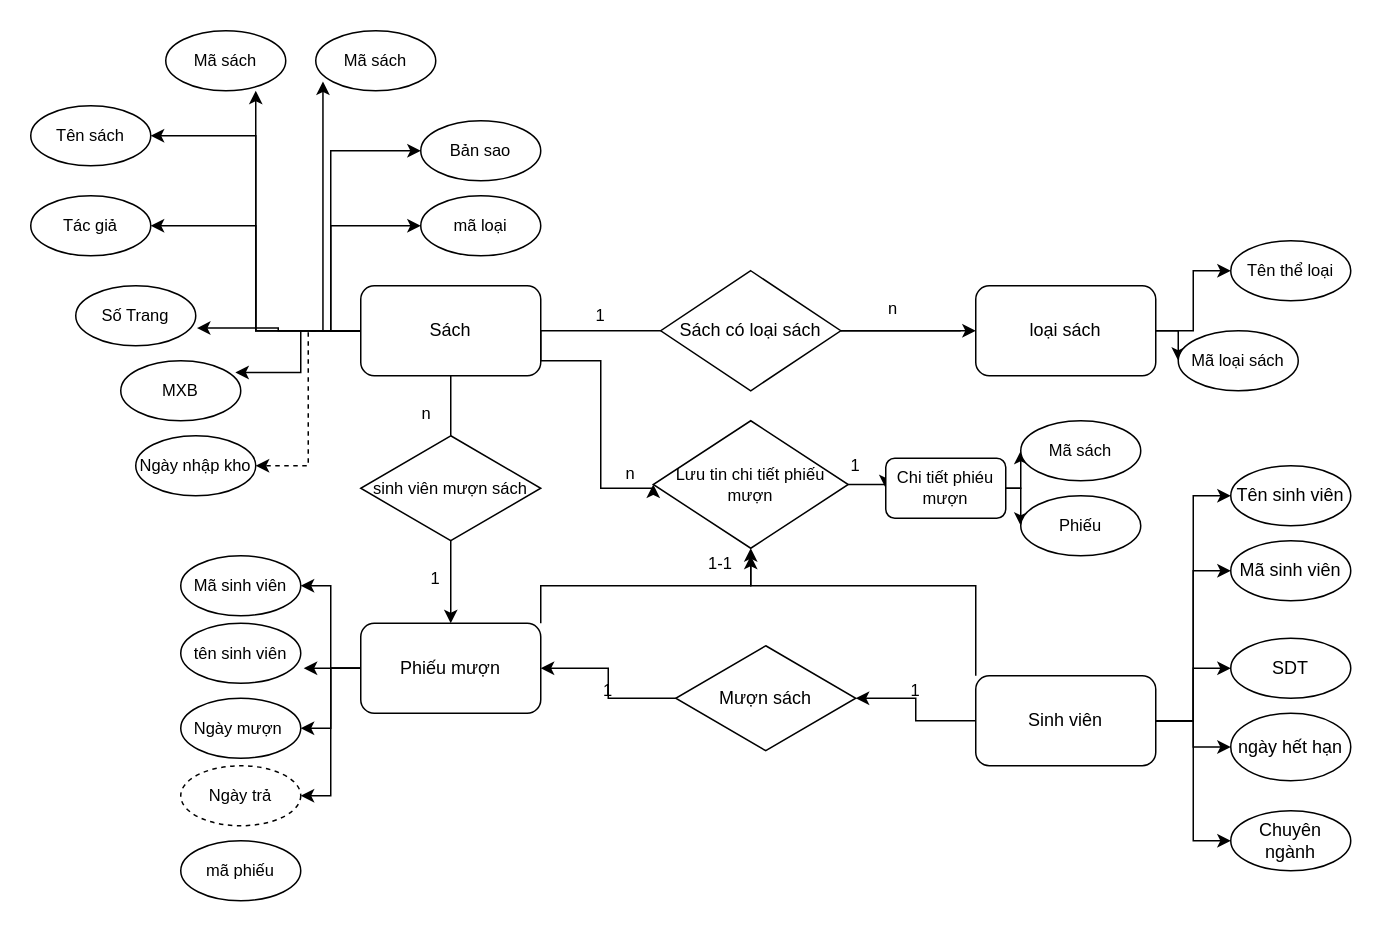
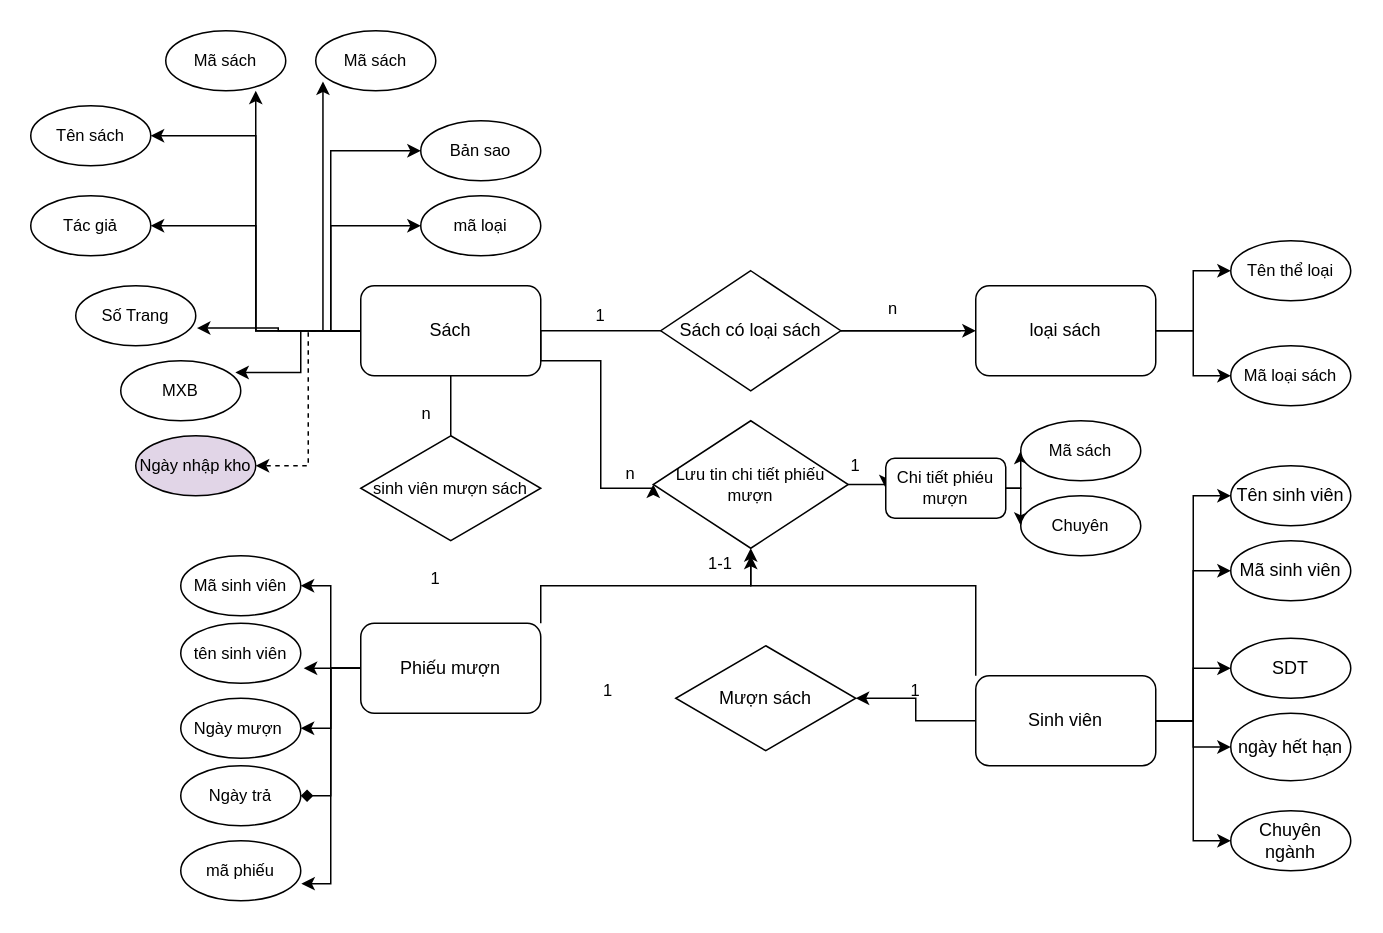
  <mxCell id="0" />
  <mxCell id="1" parent="0" />
  <mxCell id="2" style="edgeStyle=orthogonalEdgeStyle;rounded=0;orthogonalLoop=1;jettySize=auto;html=1;exitX=1;exitY=0.5;exitDx=0;exitDy=0;entryX=0;entryY=0.5;entryDx=0;entryDy=0;fontSize=11;" edge="1" parent="1" source="4" target="44"><mxGeometry relative="1" as="geometry" /></mxCell>
  <mxCell id="3" style="edgeStyle=orthogonalEdgeStyle;rounded=0;orthogonalLoop=1;jettySize=auto;html=1;exitX=1;exitY=0.5;exitDx=0;exitDy=0;entryX=0;entryY=0.5;entryDx=0;entryDy=0;fontSize=11;" edge="1" parent="1" source="4" target="43"><mxGeometry relative="1" as="geometry" /></mxCell>
  <mxCell id="4" value="loại sách" style="rounded=1;whiteSpace=wrap;html=1;" vertex="1" parent="1"><mxGeometry x="650" y="190" width="120" height="60" as="geometry" /></mxCell>
- <mxCell id="5" style="edgeStyle=orthogonalEdgeStyle;rounded=0;orthogonalLoop=1;jettySize=auto;html=1;exitX=0.5;exitY=1;exitDx=0;exitDy=0;entryX=0.5;entryY=0;entryDx=0;entryDy=0;startArrow=none;" edge="1" parent="1" source="37" target="23"><mxGeometry relative="1" as="geometry"><mxPoint x="300" y="370" as="targetPoint" /></mxGeometry></mxCell>
  <mxCell id="6" style="edgeStyle=orthogonalEdgeStyle;rounded=0;orthogonalLoop=1;jettySize=auto;html=1;exitX=0;exitY=0.5;exitDx=0;exitDy=0;entryX=1.01;entryY=0.705;entryDx=0;entryDy=0;entryPerimeter=0;fontSize=11;" edge="1" parent="1" source="16" target="48"><mxGeometry relative="1" as="geometry" /></mxCell>
  <mxCell id="7" style="edgeStyle=orthogonalEdgeStyle;rounded=0;orthogonalLoop=1;jettySize=auto;html=1;exitX=0;exitY=0.5;exitDx=0;exitDy=0;entryX=0.955;entryY=0.195;entryDx=0;entryDy=0;entryPerimeter=0;fontSize=11;" edge="1" parent="1" source="16" target="49"><mxGeometry relative="1" as="geometry" /></mxCell>
  <mxCell id="8" style="edgeStyle=orthogonalEdgeStyle;rounded=0;orthogonalLoop=1;jettySize=auto;html=1;exitX=0;exitY=0.5;exitDx=0;exitDy=0;entryX=1;entryY=0.5;entryDx=0;entryDy=0;fontSize=11;dashed=1;" edge="1" parent="1" source="16" target="51"><mxGeometry relative="1" as="geometry" /></mxCell>
  <mxCell id="9" style="edgeStyle=orthogonalEdgeStyle;rounded=0;orthogonalLoop=1;jettySize=auto;html=1;exitX=0;exitY=0.5;exitDx=0;exitDy=0;entryX=1;entryY=0.5;entryDx=0;entryDy=0;fontSize=11;" edge="1" parent="1" source="16" target="47"><mxGeometry relative="1" as="geometry" /></mxCell>
  <mxCell id="10" style="edgeStyle=orthogonalEdgeStyle;rounded=0;orthogonalLoop=1;jettySize=auto;html=1;exitX=0;exitY=0.5;exitDx=0;exitDy=0;entryX=1;entryY=0.5;entryDx=0;entryDy=0;fontSize=11;" edge="1" parent="1" source="16" target="46"><mxGeometry relative="1" as="geometry" /></mxCell>
  <mxCell id="11" style="edgeStyle=orthogonalEdgeStyle;rounded=0;orthogonalLoop=1;jettySize=auto;html=1;exitX=0;exitY=0.5;exitDx=0;exitDy=0;entryX=0.75;entryY=1;entryDx=0;entryDy=0;entryPerimeter=0;fontSize=11;" edge="1" parent="1" source="16" target="52"><mxGeometry relative="1" as="geometry" /></mxCell>
  <mxCell id="12" style="edgeStyle=orthogonalEdgeStyle;rounded=0;orthogonalLoop=1;jettySize=auto;html=1;exitX=0;exitY=0.5;exitDx=0;exitDy=0;entryX=0.06;entryY=0.845;entryDx=0;entryDy=0;entryPerimeter=0;fontSize=11;" edge="1" parent="1" source="16" target="45"><mxGeometry relative="1" as="geometry" /></mxCell>
  <mxCell id="13" style="edgeStyle=orthogonalEdgeStyle;rounded=0;orthogonalLoop=1;jettySize=auto;html=1;exitX=0;exitY=0.5;exitDx=0;exitDy=0;entryX=0;entryY=0.5;entryDx=0;entryDy=0;fontSize=11;" edge="1" parent="1" source="16" target="50"><mxGeometry relative="1" as="geometry" /></mxCell>
  <mxCell id="14" style="edgeStyle=orthogonalEdgeStyle;rounded=0;orthogonalLoop=1;jettySize=auto;html=1;exitX=0;exitY=0.5;exitDx=0;exitDy=0;entryX=0;entryY=0.5;entryDx=0;entryDy=0;fontSize=11;" edge="1" parent="1" source="16" target="53"><mxGeometry relative="1" as="geometry"><Array as="points"><mxPoint x="220" y="220" /><mxPoint x="220" y="150" /></Array></mxGeometry></mxCell>
  <mxCell id="15" style="edgeStyle=orthogonalEdgeStyle;rounded=0;orthogonalLoop=1;jettySize=auto;html=1;exitX=1;exitY=0.5;exitDx=0;exitDy=0;fontSize=11;entryX=0;entryY=0.5;entryDx=0;entryDy=0;" edge="1" parent="1" source="16" target="63"><mxGeometry relative="1" as="geometry"><mxPoint x="400" y="340" as="targetPoint" /><Array as="points"><mxPoint x="360" y="240" /><mxPoint x="400" y="240" /><mxPoint x="400" y="325" /></Array></mxGeometry></mxCell>
  <mxCell id="16" value="Sách" style="rounded=1;whiteSpace=wrap;html=1;" vertex="1" parent="1"><mxGeometry x="240" y="190" width="120" height="60" as="geometry" /></mxCell>
  <mxCell id="17" style="edgeStyle=orthogonalEdgeStyle;rounded=0;orthogonalLoop=1;jettySize=auto;html=1;exitX=0;exitY=0.5;exitDx=0;exitDy=0;entryX=1.025;entryY=0.76;entryDx=0;entryDy=0;entryPerimeter=0;fontSize=11;" edge="1" parent="1" source="23" target="58"><mxGeometry relative="1" as="geometry" /></mxCell>
  <mxCell id="18" style="edgeStyle=orthogonalEdgeStyle;rounded=0;orthogonalLoop=1;jettySize=auto;html=1;exitX=0;exitY=0.5;exitDx=0;exitDy=0;entryX=1;entryY=0.5;entryDx=0;entryDy=0;fontSize=11;" edge="1" parent="1" source="23" target="57"><mxGeometry relative="1" as="geometry" /></mxCell>
  <mxCell id="19" style="edgeStyle=orthogonalEdgeStyle;rounded=0;orthogonalLoop=1;jettySize=auto;html=1;exitX=0;exitY=0.5;exitDx=0;exitDy=0;entryX=1;entryY=0.5;entryDx=0;entryDy=0;fontSize=11;" edge="1" parent="1" source="23" target="59"><mxGeometry relative="1" as="geometry" /></mxCell>
- <mxCell id="20" style="edgeStyle=orthogonalEdgeStyle;rounded=0;orthogonalLoop=1;jettySize=auto;html=1;exitX=0;exitY=0.5;exitDx=0;exitDy=0;entryX=1;entryY=0.5;entryDx=0;entryDy=0;fontSize=11;" edge="1" parent="1" source="23" target="60"><mxGeometry relative="1" as="geometry" /></mxCell>
+ <mxCell id="20" style="edgeStyle=orthogonalEdgeStyle;rounded=0;orthogonalLoop=1;jettySize=auto;html=1;exitX=0;exitY=0.5;exitDx=0;exitDy=0;entryX=1;entryY=0.5;entryDx=0;entryDy=0;fontSize=11;endArrow=diamond;" edge="1" parent="1" source="23" target="60"><mxGeometry relative="1" as="geometry" /></mxCell>
+ <mxCell id="21" style="edgeStyle=orthogonalEdgeStyle;rounded=0;orthogonalLoop=1;jettySize=auto;html=1;exitX=0;exitY=0.5;exitDx=0;exitDy=0;entryX=1.005;entryY=0.715;entryDx=0;entryDy=0;entryPerimeter=0;fontSize=11;" edge="1" parent="1" source="23" target="61"><mxGeometry relative="1" as="geometry" /></mxCell>
  <mxCell id="22" style="edgeStyle=orthogonalEdgeStyle;rounded=0;orthogonalLoop=1;jettySize=auto;html=1;exitX=1;exitY=0;exitDx=0;exitDy=0;fontSize=11;" edge="1" parent="1" source="23"><mxGeometry relative="1" as="geometry"><mxPoint x="500" y="370" as="targetPoint" /><Array as="points"><mxPoint x="360" y="390" /><mxPoint x="500" y="390" /></Array></mxGeometry></mxCell>
  <mxCell id="23" value="Phiếu mượn" style="rounded=1;whiteSpace=wrap;html=1;" vertex="1" parent="1"><mxGeometry x="240" y="415" width="120" height="60" as="geometry" /></mxCell>
  <mxCell id="24" style="edgeStyle=orthogonalEdgeStyle;rounded=0;orthogonalLoop=1;jettySize=auto;html=1;exitX=0;exitY=0.5;exitDx=0;exitDy=0;entryX=1;entryY=0.5;entryDx=0;entryDy=0;" edge="1" parent="1" source="31" target="39"><mxGeometry relative="1" as="geometry" /></mxCell>
  <mxCell id="25" style="edgeStyle=orthogonalEdgeStyle;rounded=0;orthogonalLoop=1;jettySize=auto;html=1;exitX=1;exitY=0.5;exitDx=0;exitDy=0;entryX=0;entryY=0.5;entryDx=0;entryDy=0;" edge="1" parent="1" source="31" target="32"><mxGeometry relative="1" as="geometry" /></mxCell>
  <mxCell id="26" style="edgeStyle=orthogonalEdgeStyle;rounded=0;orthogonalLoop=1;jettySize=auto;html=1;exitX=1;exitY=0.5;exitDx=0;exitDy=0;entryX=0;entryY=0.5;entryDx=0;entryDy=0;" edge="1" parent="1" source="31" target="34"><mxGeometry relative="1" as="geometry" /></mxCell>
  <mxCell id="27" style="edgeStyle=orthogonalEdgeStyle;rounded=0;orthogonalLoop=1;jettySize=auto;html=1;exitX=1;exitY=0.5;exitDx=0;exitDy=0;entryX=0;entryY=0.5;entryDx=0;entryDy=0;" edge="1" parent="1" source="31" target="40"><mxGeometry relative="1" as="geometry" /></mxCell>
  <mxCell id="28" style="edgeStyle=orthogonalEdgeStyle;rounded=0;orthogonalLoop=1;jettySize=auto;html=1;exitX=1;exitY=0.5;exitDx=0;exitDy=0;entryX=0;entryY=0.5;entryDx=0;entryDy=0;" edge="1" parent="1" source="31" target="33"><mxGeometry relative="1" as="geometry" /></mxCell>
  <mxCell id="29" style="edgeStyle=orthogonalEdgeStyle;rounded=0;orthogonalLoop=1;jettySize=auto;html=1;exitX=1;exitY=0.5;exitDx=0;exitDy=0;entryX=0;entryY=0.5;entryDx=0;entryDy=0;" edge="1" parent="1" source="31" target="41"><mxGeometry relative="1" as="geometry" /></mxCell>
  <mxCell id="30" style="edgeStyle=orthogonalEdgeStyle;rounded=0;orthogonalLoop=1;jettySize=auto;html=1;exitX=0;exitY=0;exitDx=0;exitDy=0;entryX=0.5;entryY=1;entryDx=0;entryDy=0;fontSize=11;" edge="1" parent="1" source="31" target="63"><mxGeometry relative="1" as="geometry"><Array as="points"><mxPoint x="650" y="390" /><mxPoint x="500" y="390" /></Array></mxGeometry></mxCell>
  <mxCell id="31" value="Sinh viên" style="rounded=1;whiteSpace=wrap;html=1;" vertex="1" parent="1"><mxGeometry x="650" y="450" width="120" height="60" as="geometry" /></mxCell>
  <mxCell id="32" value="Mã sinh viên" style="ellipse;whiteSpace=wrap;html=1;" vertex="1" parent="1"><mxGeometry x="820" y="360" width="80" height="40" as="geometry" /></mxCell>
  <mxCell id="33" value="Tên sinh viên" style="ellipse;whiteSpace=wrap;html=1;" vertex="1" parent="1"><mxGeometry x="820" y="310" width="80" height="40" as="geometry" /></mxCell>
  <mxCell id="34" value="SDT" style="ellipse;whiteSpace=wrap;html=1;" vertex="1" parent="1"><mxGeometry x="820" y="425" width="80" height="40" as="geometry" /></mxCell>
  <mxCell id="35" style="edgeStyle=orthogonalEdgeStyle;rounded=0;orthogonalLoop=1;jettySize=auto;html=1;exitX=0.5;exitY=1;exitDx=0;exitDy=0;" edge="1" parent="1" source="16" target="16"><mxGeometry relative="1" as="geometry" /></mxCell>
  <mxCell id="36" value="" style="edgeStyle=orthogonalEdgeStyle;rounded=0;orthogonalLoop=1;jettySize=auto;html=1;exitX=0.5;exitY=1;exitDx=0;exitDy=0;entryX=0.5;entryY=0;entryDx=0;entryDy=0;endArrow=none;" edge="1" parent="1" source="16" target="37"><mxGeometry relative="1" as="geometry"><mxPoint x="300" y="290" as="sourcePoint" /><mxPoint x="300" y="415" as="targetPoint" /></mxGeometry></mxCell>
  <mxCell id="37" value="&lt;font style=&quot;font-size: 11px;&quot;&gt;sinh viên mượn sách&lt;/font&gt;" style="rhombus;whiteSpace=wrap;html=1;" vertex="1" parent="1"><mxGeometry x="240" y="290" width="120" height="70" as="geometry" /></mxCell>
- <mxCell id="38" style="edgeStyle=orthogonalEdgeStyle;rounded=0;orthogonalLoop=1;jettySize=auto;html=1;exitX=0;exitY=0.5;exitDx=0;exitDy=0;entryX=1;entryY=0.5;entryDx=0;entryDy=0;" edge="1" parent="1" source="39" target="23"><mxGeometry relative="1" as="geometry" /></mxCell>
  <mxCell id="39" value="Mượn sách" style="rhombus;whiteSpace=wrap;html=1;" vertex="1" parent="1"><mxGeometry x="450" y="430" width="120" height="70" as="geometry" /></mxCell>
  <mxCell id="40" value="ngày hết hạn" style="ellipse;whiteSpace=wrap;html=1;" vertex="1" parent="1"><mxGeometry x="820" y="475" width="80" height="45" as="geometry" /></mxCell>
  <mxCell id="41" value="Chuyên ngành" style="ellipse;whiteSpace=wrap;html=1;" vertex="1" parent="1"><mxGeometry x="820" y="540" width="80" height="40" as="geometry" /></mxCell>
  <mxCell id="42" style="edgeStyle=orthogonalEdgeStyle;rounded=0;orthogonalLoop=1;jettySize=auto;html=1;exitX=0.5;exitY=1;exitDx=0;exitDy=0;" edge="1" parent="1" source="32" target="32"><mxGeometry relative="1" as="geometry" /></mxCell>
- <mxCell id="43" value="Mã loại sách" style="ellipse;whiteSpace=wrap;html=1;fontSize=11;" vertex="1" parent="1"><mxGeometry x="785" y="220" width="80" height="40" as="geometry" /></mxCell>
+ <mxCell id="43" value="Mã loại sách" style="ellipse;whiteSpace=wrap;html=1;fontSize=11;" vertex="1" parent="1"><mxGeometry x="820" y="230" width="80" height="40" as="geometry" /></mxCell>
  <mxCell id="44" value="Tên thể loại" style="ellipse;whiteSpace=wrap;html=1;fontSize=11;" vertex="1" parent="1"><mxGeometry x="820" y="160" width="80" height="40" as="geometry" /></mxCell>
  <mxCell id="45" value="Mã sách" style="ellipse;whiteSpace=wrap;html=1;fontSize=11;" vertex="1" parent="1"><mxGeometry x="210" y="20" width="80" height="40" as="geometry" /></mxCell>
  <mxCell id="46" value="Tên sách" style="ellipse;whiteSpace=wrap;html=1;fontSize=11;" vertex="1" parent="1"><mxGeometry x="20" y="70" width="80" height="40" as="geometry" /></mxCell>
  <mxCell id="47" value="Tác giả" style="ellipse;whiteSpace=wrap;html=1;fontSize=11;" vertex="1" parent="1"><mxGeometry x="20" y="130" width="80" height="40" as="geometry" /></mxCell>
  <mxCell id="48" value="Số Trang" style="ellipse;whiteSpace=wrap;html=1;fontSize=11;" vertex="1" parent="1"><mxGeometry x="50" y="190" width="80" height="40" as="geometry" /></mxCell>
  <mxCell id="49" value="MXB" style="ellipse;whiteSpace=wrap;html=1;fontSize=11;" vertex="1" parent="1"><mxGeometry x="80" y="240" width="80" height="40" as="geometry" /></mxCell>
  <mxCell id="50" value="Bản sao" style="ellipse;whiteSpace=wrap;html=1;fontSize=11;" vertex="1" parent="1"><mxGeometry x="280" y="80" width="80" height="40" as="geometry" /></mxCell>
- <mxCell id="51" value="Ngày nhập kho" style="ellipse;whiteSpace=wrap;html=1;fontSize=11;" vertex="1" parent="1"><mxGeometry x="90" y="290" width="80" height="40" as="geometry" /></mxCell>
+ <mxCell id="51" value="Ngày nhập kho" style="ellipse;whiteSpace=wrap;html=1;fontSize=11;fillColor=#e1d5e7;" vertex="1" parent="1"><mxGeometry x="90" y="290" width="80" height="40" as="geometry" /></mxCell>
  <mxCell id="52" value="Mã sách" style="ellipse;whiteSpace=wrap;html=1;fontSize=11;" vertex="1" parent="1"><mxGeometry x="110" y="20" width="80" height="40" as="geometry" /></mxCell>
  <mxCell id="53" value="mã loại" style="ellipse;whiteSpace=wrap;html=1;fontSize=11;" vertex="1" parent="1"><mxGeometry x="280" y="130" width="80" height="40" as="geometry" /></mxCell>
  <mxCell id="54" value="" style="edgeStyle=orthogonalEdgeStyle;rounded=0;orthogonalLoop=1;jettySize=auto;html=1;exitX=1;exitY=0.5;exitDx=0;exitDy=0;entryX=0;entryY=0.5;entryDx=0;entryDy=0;endArrow=none;" edge="1" parent="1" source="16" target="56"><mxGeometry relative="1" as="geometry"><mxPoint x="360" y="220" as="sourcePoint" /><mxPoint x="650" y="220" as="targetPoint" /></mxGeometry></mxCell>
  <mxCell id="55" style="edgeStyle=orthogonalEdgeStyle;rounded=0;orthogonalLoop=1;jettySize=auto;html=1;exitX=1;exitY=0.5;exitDx=0;exitDy=0;entryX=0;entryY=0.5;entryDx=0;entryDy=0;fontSize=11;" edge="1" parent="1" source="56" target="4"><mxGeometry relative="1" as="geometry" /></mxCell>
  <mxCell id="56" value="Sách có loại sách" style="rhombus;whiteSpace=wrap;html=1;" vertex="1" parent="1"><mxGeometry x="440" y="180" width="120" height="80" as="geometry" /></mxCell>
  <mxCell id="57" value="Mã sinh viên" style="ellipse;whiteSpace=wrap;html=1;fontSize=11;" vertex="1" parent="1"><mxGeometry x="120" y="370" width="80" height="40" as="geometry" /></mxCell>
  <mxCell id="58" value="tên sinh viên" style="ellipse;whiteSpace=wrap;html=1;fontSize=11;" vertex="1" parent="1"><mxGeometry x="120" y="415" width="80" height="40" as="geometry" /></mxCell>
  <mxCell id="59" value="Ngày mượn&amp;nbsp;" style="ellipse;whiteSpace=wrap;html=1;fontSize=11;" vertex="1" parent="1"><mxGeometry x="120" y="465" width="80" height="40" as="geometry" /></mxCell>
- <mxCell id="60" value="Ngày trả" style="ellipse;whiteSpace=wrap;html=1;fontSize=11;dashed=1;" vertex="1" parent="1"><mxGeometry x="120" y="510" width="80" height="40" as="geometry" /></mxCell>
+ <mxCell id="60" value="Ngày trả" style="ellipse;whiteSpace=wrap;html=1;fontSize=11;" vertex="1" parent="1"><mxGeometry x="120" y="510" width="80" height="40" as="geometry" /></mxCell>
  <mxCell id="61" value="mã phiếu" style="ellipse;whiteSpace=wrap;html=1;fontSize=11;" vertex="1" parent="1"><mxGeometry x="120" y="560" width="80" height="40" as="geometry" /></mxCell>
  <mxCell id="62" style="edgeStyle=orthogonalEdgeStyle;rounded=0;orthogonalLoop=1;jettySize=auto;html=1;exitX=1;exitY=0.5;exitDx=0;exitDy=0;entryX=0;entryY=0.5;entryDx=0;entryDy=0;fontSize=11;" edge="1" parent="1" source="63" target="66"><mxGeometry relative="1" as="geometry" /></mxCell>
  <mxCell id="63" value="Lưu tin chi tiết phiếu mượn" style="rhombus;whiteSpace=wrap;html=1;fontSize=11;" vertex="1" parent="1"><mxGeometry x="435" y="280" width="130" height="85" as="geometry" /></mxCell>
  <mxCell id="64" style="edgeStyle=orthogonalEdgeStyle;rounded=0;orthogonalLoop=1;jettySize=auto;html=1;exitX=1;exitY=0.5;exitDx=0;exitDy=0;entryX=0;entryY=0.5;entryDx=0;entryDy=0;fontSize=11;" edge="1" parent="1" source="66" target="67"><mxGeometry relative="1" as="geometry" /></mxCell>
  <mxCell id="65" style="edgeStyle=orthogonalEdgeStyle;rounded=0;orthogonalLoop=1;jettySize=auto;html=1;exitX=1;exitY=0.5;exitDx=0;exitDy=0;entryX=0;entryY=0.5;entryDx=0;entryDy=0;fontSize=11;" edge="1" parent="1" source="66" target="68"><mxGeometry relative="1" as="geometry" /></mxCell>
  <mxCell id="66" value="Chi tiết phiéu mượn" style="rounded=1;whiteSpace=wrap;html=1;fontSize=11;" vertex="1" parent="1"><mxGeometry x="590" y="305" width="80" height="40" as="geometry" /></mxCell>
  <mxCell id="67" value="Mã sách" style="ellipse;whiteSpace=wrap;html=1;fontSize=11;" vertex="1" parent="1"><mxGeometry x="680" y="280" width="80" height="40" as="geometry" /></mxCell>
- <mxCell id="68" value="Phiếu" style="ellipse;whiteSpace=wrap;html=1;fontSize=11;" vertex="1" parent="1"><mxGeometry x="680" y="330" width="80" height="40" as="geometry" /></mxCell>
+ <mxCell id="68" value="Chuyên" style="ellipse;whiteSpace=wrap;html=1;fontSize=11;" vertex="1" parent="1"><mxGeometry x="680" y="330" width="80" height="40" as="geometry" /></mxCell>
  <mxCell id="69" value="1" style="text;html=1;strokeColor=none;fillColor=none;align=center;verticalAlign=middle;whiteSpace=wrap;rounded=0;fontSize=11;" vertex="1" parent="1"><mxGeometry x="370" y="195" width="60" height="30" as="geometry" /></mxCell>
  <mxCell id="70" value="" style="edgeStyle=orthogonalEdgeStyle;rounded=0;orthogonalLoop=1;jettySize=auto;html=1;exitX=1;exitY=0.5;exitDx=0;exitDy=0;startArrow=none;endArrow=none;" edge="1" parent="1" source="56"><mxGeometry relative="1" as="geometry"><mxPoint x="560" y="220" as="sourcePoint" /><mxPoint x="640" y="220" as="targetPoint" /><Array as="points"><mxPoint x="630" y="220" /></Array></mxGeometry></mxCell>
  <mxCell id="71" value="n" style="text;html=1;strokeColor=none;fillColor=none;align=center;verticalAlign=middle;whiteSpace=wrap;rounded=0;fontSize=11;" vertex="1" parent="1"><mxGeometry x="390" y="300" width="60" height="30" as="geometry" /></mxCell>
  <mxCell id="72" value="1" style="text;html=1;strokeColor=none;fillColor=none;align=center;verticalAlign=middle;whiteSpace=wrap;rounded=0;fontSize=11;" vertex="1" parent="1"><mxGeometry x="580" y="445" width="60" height="30" as="geometry" /></mxCell>
  <mxCell id="73" value="1" style="text;html=1;strokeColor=none;fillColor=none;align=center;verticalAlign=middle;whiteSpace=wrap;rounded=0;fontSize=11;" vertex="1" parent="1"><mxGeometry x="375" y="445" width="60" height="30" as="geometry" /></mxCell>
  <mxCell id="74" value="n" style="text;html=1;strokeColor=none;fillColor=none;align=center;verticalAlign=middle;whiteSpace=wrap;rounded=0;fontSize=11;" vertex="1" parent="1"><mxGeometry x="254" y="260" width="60" height="30" as="geometry" /></mxCell>
  <mxCell id="75" value="1" style="text;html=1;strokeColor=none;fillColor=none;align=center;verticalAlign=middle;whiteSpace=wrap;rounded=0;fontSize=11;" vertex="1" parent="1"><mxGeometry x="260" y="370" width="60" height="30" as="geometry" /></mxCell>
  <mxCell id="76" value="1-1" style="text;html=1;strokeColor=none;fillColor=none;align=center;verticalAlign=middle;whiteSpace=wrap;rounded=0;fontSize=11;" vertex="1" parent="1"><mxGeometry x="450" y="360" width="60" height="30" as="geometry" /></mxCell>
  <mxCell id="77" value="n" style="text;html=1;strokeColor=none;fillColor=none;align=center;verticalAlign=middle;whiteSpace=wrap;rounded=0;fontSize=11;" vertex="1" parent="1"><mxGeometry x="565" y="190" width="60" height="30" as="geometry" /></mxCell>
  <mxCell id="78" value="1" style="text;html=1;strokeColor=none;fillColor=none;align=center;verticalAlign=middle;whiteSpace=wrap;rounded=0;fontSize=11;" vertex="1" parent="1"><mxGeometry x="540" y="295" width="60" height="30" as="geometry" /></mxCell>
